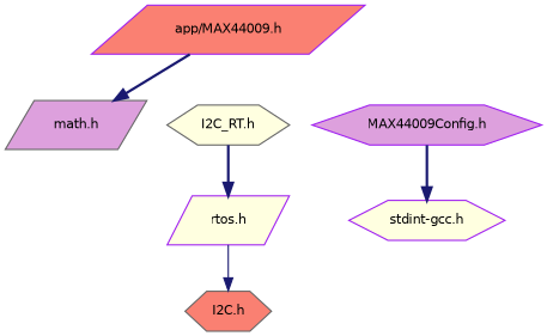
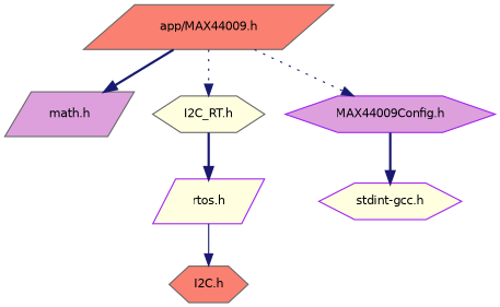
  digraph {
    node [color=purple fillcolor=lightyellow fontname=Helvetica fontsize=10 shape=hexagon style=filled]
    edge [color=midnightblue fontname=Helvetica fontsize=10 labelfontname=Helvetica labelfontsize=10 style=bold]
-   n1 [fillcolor=salmon fontcolor=black height=0.2 label="app/MAX44009.h" shape=parallelogram width=0.4]
+   n1 [color=gray40 fillcolor=salmon fontcolor=black height=0.2 label="app/MAX44009.h" shape=parallelogram width=0.4]
    n2 [color=gray40 fillcolor=plum height=0.2 label="math.h" shape=parallelogram width=0.4]
    n3 [color=gray40 height=0.2 label="I2C_RT.h" width=0.4]
    n4 [fillcolor=plum height=0.2 label="MAX44009Config.h" width=0.4]
    n5 [height=0.2 label="stdint-gcc.h" width=0.4]
    n6 [height=0.2 label="rtos.h" shape=parallelogram width=0.4]
    n7 [color=gray40 fillcolor=salmon height=0.2 label="I2C.h" width=0.4]
    n1 -> n2
+   n1 -> n3 [style=dotted]
+   n1 -> n4 [style=dotted]
    n3 -> n6
    n4 -> n5
    n6 -> n7 [style=solid]
  }
